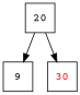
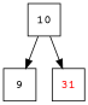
  digraph {
    fontname="Courier Prime"
    rankdir=TB
    node [fillcolor=gray100 fontcolor=black fontname="Courier Prime" shape=square style=filled]
    edge [fontname="Courier Prime"]
-   n1 [label=20]
+   n1 [label=10]
    n2 [label=9]
-   n3 [fontcolor=red label=30]
+   n3 [fontcolor=red label=31]
    n1 -> n2 [tailport=C0]
    n1 -> n3 [tailport=C1]
  }
